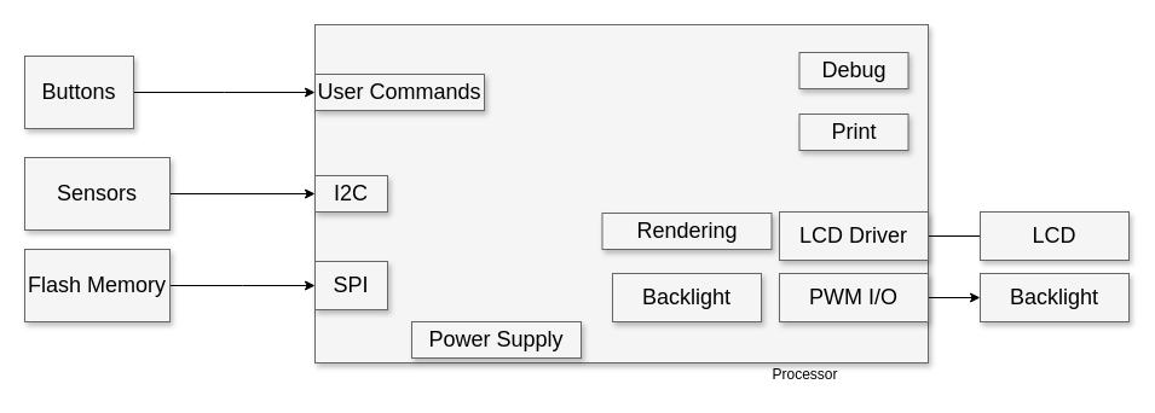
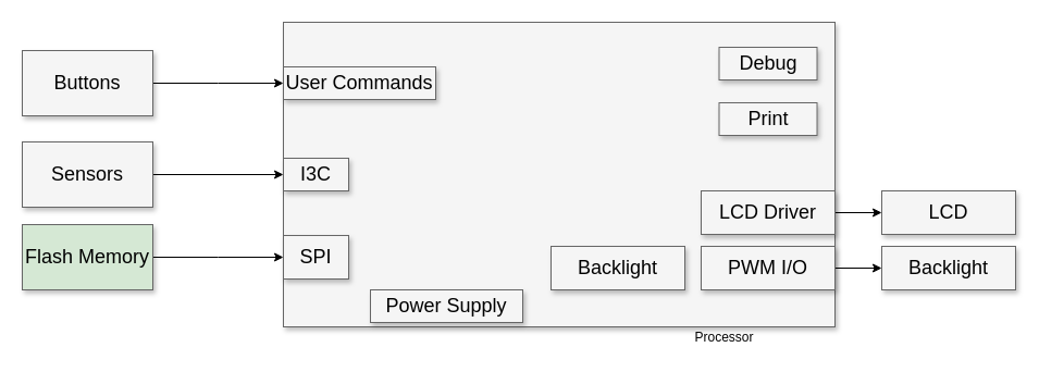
  <mxCell id="0" style=";html=1;" />
  <mxCell id="1" style=";html=1;" parent="0" />
  <mxCell id="2" value="&lt;br&gt;&lt;div&gt;&lt;br&gt;&lt;/div&gt;" style="whiteSpace=wrap;html=1;shadow=1;fontSize=18;fillColor=#f5f5f5;strokeColor=#666666;" parent="1" vertex="1"><mxGeometry x="260" y="20" width="507" height="280" as="geometry" /></mxCell>
  <mxCell id="3" style="edgeStyle=orthogonalEdgeStyle;rounded=0;orthogonalLoop=1;jettySize=auto;html=1;" edge="1" parent="1" source="4" target="2"><mxGeometry relative="1" as="geometry" /></mxCell>
  <mxCell id="4" value="Sensors" style="whiteSpace=wrap;html=1;shadow=1;fontSize=18;fillColor=#f5f5f5;strokeColor=#666666;" parent="1" vertex="1"><mxGeometry x="20" y="130" width="120" height="60" as="geometry" /></mxCell>
  <mxCell id="5" value="Processor" style="text;html=1;align=center;verticalAlign=middle;resizable=0;points=[];autosize=1;strokeColor=none;fillColor=none;" vertex="1" parent="1"><mxGeometry x="630" y="300" width="70" height="20" as="geometry" /></mxCell>
  <mxCell id="6" style="edgeStyle=orthogonalEdgeStyle;rounded=0;orthogonalLoop=1;jettySize=auto;html=1;" edge="1" parent="1" source="7"><mxGeometry relative="1" as="geometry"><mxPoint x="260" y="236" as="targetPoint" /></mxGeometry></mxCell>
- <mxCell id="7" value="Flash Memory" style="whiteSpace=wrap;html=1;shadow=1;fontSize=18;fillColor=#f5f5f5;strokeColor=#666666;" vertex="1" parent="1"><mxGeometry x="20" y="206" width="120" height="60" as="geometry" /></mxCell>
+ <mxCell id="7" value="Flash Memory" style="whiteSpace=wrap;html=1;shadow=1;fontSize=18;fillColor=#d5e8d4;strokeColor=#666666;" vertex="1" parent="1"><mxGeometry x="20" y="206" width="120" height="60" as="geometry" /></mxCell>
  <mxCell id="8" value="SPI" style="whiteSpace=wrap;html=1;shadow=1;fontSize=18;fillColor=#f5f5f5;strokeColor=#666666;" vertex="1" parent="1"><mxGeometry x="260" y="216" width="60" height="40" as="geometry" /></mxCell>
- <mxCell id="9" value="I2C" style="whiteSpace=wrap;html=1;shadow=1;fontSize=18;fillColor=#f5f5f5;strokeColor=#666666;" vertex="1" parent="1"><mxGeometry x="260" y="145" width="60" height="30" as="geometry" /></mxCell>
+ <mxCell id="9" value="I3C" style="whiteSpace=wrap;html=1;shadow=1;fontSize=18;fillColor=#f5f5f5;strokeColor=#666666;" vertex="1" parent="1"><mxGeometry x="260" y="145" width="60" height="30" as="geometry" /></mxCell>
  <mxCell id="10" value="Backlight" style="whiteSpace=wrap;html=1;shadow=1;fontSize=18;fillColor=#f5f5f5;strokeColor=#666666;" vertex="1" parent="1"><mxGeometry x="506" y="226" width="123" height="40" as="geometry" /></mxCell>
  <mxCell id="11" value="" style="edgeStyle=orthogonalEdgeStyle;rounded=0;orthogonalLoop=1;jettySize=auto;html=1;" edge="1" parent="1" source="12" target="16"><mxGeometry relative="1" as="geometry" /></mxCell>
  <mxCell id="12" value="PWM I/O" style="whiteSpace=wrap;html=1;shadow=1;fontSize=18;fillColor=#f5f5f5;strokeColor=#666666;" vertex="1" parent="1"><mxGeometry x="644" y="226" width="123" height="40" as="geometry" /></mxCell>
- <mxCell id="13" style="edgeStyle=orthogonalEdgeStyle;rounded=0;orthogonalLoop=1;jettySize=auto;html=1;entryX=0;entryY=0.5;entryDx=0;entryDy=0;endArrow=none;" edge="1" parent="1" source="14" target="15"><mxGeometry relative="1" as="geometry" /></mxCell>
+ <mxCell id="13" style="edgeStyle=orthogonalEdgeStyle;rounded=0;orthogonalLoop=1;jettySize=auto;html=1;entryX=0;entryY=0.5;entryDx=0;entryDy=0;" edge="1" parent="1" source="14" target="15"><mxGeometry relative="1" as="geometry" /></mxCell>
  <mxCell id="14" value="LCD Driver" style="whiteSpace=wrap;html=1;shadow=1;fontSize=18;fillColor=#f5f5f5;strokeColor=#666666;" vertex="1" parent="1"><mxGeometry x="644" y="175" width="123" height="40" as="geometry" /></mxCell>
  <mxCell id="15" value="LCD" style="whiteSpace=wrap;html=1;shadow=1;fontSize=18;fillColor=#f5f5f5;strokeColor=#666666;" vertex="1" parent="1"><mxGeometry x="810" y="175" width="123" height="40" as="geometry" /></mxCell>
  <mxCell id="16" value="Backlight" style="whiteSpace=wrap;html=1;shadow=1;fontSize=18;fillColor=#f5f5f5;strokeColor=#666666;" vertex="1" parent="1"><mxGeometry x="810" y="226" width="123" height="40" as="geometry" /></mxCell>
  <mxCell id="17" style="edgeStyle=orthogonalEdgeStyle;rounded=0;orthogonalLoop=1;jettySize=auto;html=1;" edge="1" parent="1" source="18"><mxGeometry relative="1" as="geometry"><mxPoint x="260" y="76" as="targetPoint" /></mxGeometry></mxCell>
- <mxCell id="18" value="Buttons" style="whiteSpace=wrap;html=1;shadow=1;fontSize=18;fillColor=#f5f5f5;strokeColor=#666666;" vertex="1" parent="1"><mxGeometry x="20" y="46" width="90" height="60" as="geometry" /></mxCell>
+ <mxCell id="18" value="Buttons" style="whiteSpace=wrap;html=1;shadow=1;fontSize=18;fillColor=#f5f5f5;strokeColor=#666666;" vertex="1" parent="1"><mxGeometry x="20" y="46" width="120" height="60" as="geometry" /></mxCell>
  <mxCell id="19" value="User Commands" style="whiteSpace=wrap;html=1;shadow=1;fontSize=18;fillColor=#f5f5f5;strokeColor=#666666;" vertex="1" parent="1"><mxGeometry x="260" y="61" width="140" height="30" as="geometry" /></mxCell>
  <mxCell id="20" value="Debug" style="whiteSpace=wrap;html=1;shadow=1;fontSize=18;fillColor=#f5f5f5;strokeColor=#666666;" vertex="1" parent="1"><mxGeometry x="660.5" y="43" width="90" height="30" as="geometry" /></mxCell>
  <mxCell id="21" value="Print" style="whiteSpace=wrap;html=1;shadow=1;fontSize=18;fillColor=#f5f5f5;strokeColor=#666666;" vertex="1" parent="1"><mxGeometry x="660.5" y="94" width="90" height="30" as="geometry" /></mxCell>
- <mxCell id="22" value="Rendering" style="whiteSpace=wrap;html=1;shadow=1;fontSize=18;fillColor=#f5f5f5;strokeColor=#666666;" vertex="1" parent="1"><mxGeometry x="497.5" y="176" width="140" height="30" as="geometry" /></mxCell>
  <mxCell id="23" value="Power Supply" style="whiteSpace=wrap;html=1;shadow=1;fontSize=18;fillColor=#f5f5f5;strokeColor=#666666;" vertex="1" parent="1"><mxGeometry x="340" y="266" width="140" height="30" as="geometry" /></mxCell>
